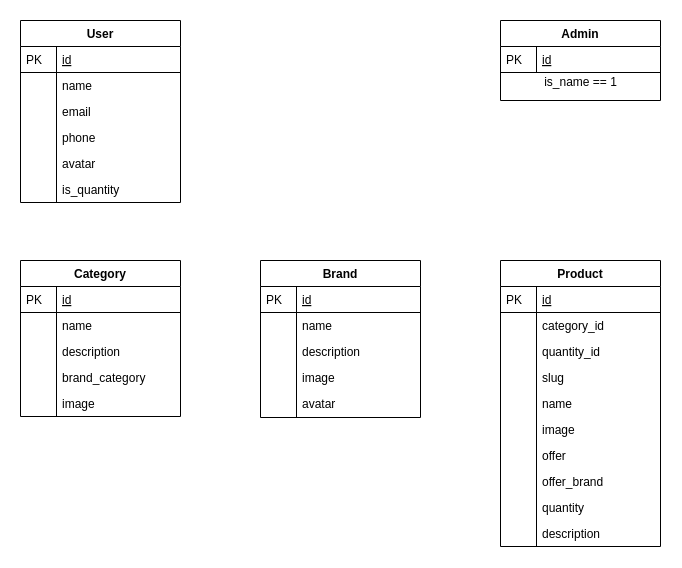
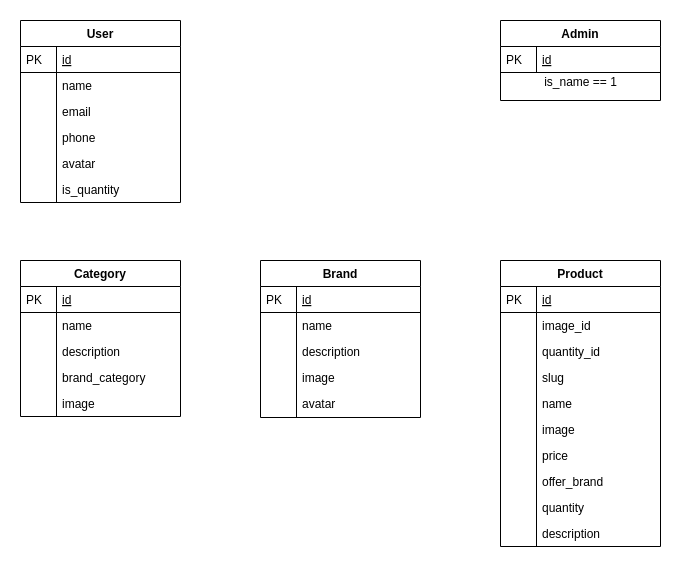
  <mxCell id="0" />
  <mxCell id="1" parent="0" />
  <mxCell id="2" value="User" style="swimlane;fontStyle=1;childLayout=stackLayout;horizontal=1;startSize=26;horizontalStack=0;resizeParent=1;resizeLast=0;collapsible=1;marginBottom=0;rounded=0;shadow=0;strokeWidth=1;" vertex="1" parent="1"><mxGeometry x="20" y="20" width="160" height="182" as="geometry"><mxRectangle x="20" y="80" width="160" height="26" as="alternateBounds" /></mxGeometry></mxCell>
  <mxCell id="3" value="id" style="shape=partialRectangle;top=0;left=0;right=0;bottom=1;align=left;verticalAlign=top;fillColor=none;spacingLeft=40;spacingRight=4;overflow=hidden;rotatable=0;points=[[0,0.5],[1,0.5]];portConstraint=eastwest;dropTarget=0;rounded=0;shadow=0;strokeWidth=1;fontStyle=4" vertex="1" parent="2"><mxGeometry y="26" width="160" height="26" as="geometry" /></mxCell>
  <mxCell id="4" value="PK" style="shape=partialRectangle;top=0;left=0;bottom=0;fillColor=none;align=left;verticalAlign=top;spacingLeft=4;spacingRight=4;overflow=hidden;rotatable=0;points=[];portConstraint=eastwest;part=1;" vertex="1" connectable="0" parent="3"><mxGeometry width="36" height="26" as="geometry" /></mxCell>
  <mxCell id="5" value="name" style="shape=partialRectangle;top=0;left=0;right=0;bottom=0;align=left;verticalAlign=top;fillColor=none;spacingLeft=40;spacingRight=4;overflow=hidden;rotatable=0;points=[[0,0.5],[1,0.5]];portConstraint=eastwest;dropTarget=0;rounded=0;shadow=0;strokeWidth=1;" vertex="1" parent="2"><mxGeometry y="52" width="160" height="26" as="geometry" /></mxCell>
  <mxCell id="6" value="" style="shape=partialRectangle;top=0;left=0;bottom=0;fillColor=none;align=left;verticalAlign=top;spacingLeft=4;spacingRight=4;overflow=hidden;rotatable=0;points=[];portConstraint=eastwest;part=1;" vertex="1" connectable="0" parent="5"><mxGeometry width="36" height="26" as="geometry" /></mxCell>
  <mxCell id="7" value="email" style="shape=partialRectangle;top=0;left=0;right=0;bottom=0;align=left;verticalAlign=top;fillColor=none;spacingLeft=40;spacingRight=4;overflow=hidden;rotatable=0;points=[[0,0.5],[1,0.5]];portConstraint=eastwest;dropTarget=0;rounded=0;shadow=0;strokeWidth=1;" vertex="1" parent="2"><mxGeometry y="78" width="160" height="26" as="geometry" /></mxCell>
  <mxCell id="8" value="" style="shape=partialRectangle;top=0;left=0;bottom=0;fillColor=none;align=left;verticalAlign=top;spacingLeft=4;spacingRight=4;overflow=hidden;rotatable=0;points=[];portConstraint=eastwest;part=1;" vertex="1" connectable="0" parent="7"><mxGeometry width="36" height="26" as="geometry" /></mxCell>
  <mxCell id="9" value="phone" style="shape=partialRectangle;top=0;left=0;right=0;bottom=0;align=left;verticalAlign=top;fillColor=none;spacingLeft=40;spacingRight=4;overflow=hidden;rotatable=0;points=[[0,0.5],[1,0.5]];portConstraint=eastwest;dropTarget=0;rounded=0;shadow=0;strokeWidth=1;" vertex="1" parent="2"><mxGeometry y="104" width="160" height="26" as="geometry" /></mxCell>
  <mxCell id="10" value="" style="shape=partialRectangle;top=0;left=0;bottom=0;fillColor=none;align=left;verticalAlign=top;spacingLeft=4;spacingRight=4;overflow=hidden;rotatable=0;points=[];portConstraint=eastwest;part=1;" vertex="1" connectable="0" parent="9"><mxGeometry width="36" height="26" as="geometry" /></mxCell>
  <mxCell id="11" value="avatar" style="shape=partialRectangle;top=0;left=0;right=0;bottom=0;align=left;verticalAlign=top;fillColor=none;spacingLeft=40;spacingRight=4;overflow=hidden;rotatable=0;points=[[0,0.5],[1,0.5]];portConstraint=eastwest;dropTarget=0;rounded=0;shadow=0;strokeWidth=1;" vertex="1" parent="2"><mxGeometry y="130" width="160" height="26" as="geometry" /></mxCell>
  <mxCell id="12" value="" style="shape=partialRectangle;top=0;left=0;bottom=0;fillColor=none;align=left;verticalAlign=top;spacingLeft=4;spacingRight=4;overflow=hidden;rotatable=0;points=[];portConstraint=eastwest;part=1;" vertex="1" connectable="0" parent="11"><mxGeometry width="36" height="26" as="geometry" /></mxCell>
  <mxCell id="13" value="is_quantity" style="shape=partialRectangle;top=0;left=0;right=0;bottom=0;align=left;verticalAlign=top;fillColor=none;spacingLeft=40;spacingRight=4;overflow=hidden;rotatable=0;points=[[0,0.5],[1,0.5]];portConstraint=eastwest;dropTarget=0;rounded=0;shadow=0;strokeWidth=1;" vertex="1" parent="2"><mxGeometry y="156" width="160" height="26" as="geometry" /></mxCell>
  <mxCell id="14" value="" style="shape=partialRectangle;top=0;left=0;bottom=0;fillColor=none;align=left;verticalAlign=top;spacingLeft=4;spacingRight=4;overflow=hidden;rotatable=0;points=[];portConstraint=eastwest;part=1;" vertex="1" connectable="0" parent="13"><mxGeometry width="36" height="26" as="geometry" /></mxCell>
  <mxCell id="15" value="Category" style="swimlane;fontStyle=1;childLayout=stackLayout;horizontal=1;startSize=26;horizontalStack=0;resizeParent=1;resizeLast=0;collapsible=1;marginBottom=0;rounded=0;shadow=0;strokeWidth=1;" vertex="1" parent="1"><mxGeometry x="20" y="260" width="160" height="156" as="geometry"><mxRectangle x="20" y="80" width="160" height="26" as="alternateBounds" /></mxGeometry></mxCell>
  <mxCell id="16" value="id" style="shape=partialRectangle;top=0;left=0;right=0;bottom=1;align=left;verticalAlign=top;fillColor=none;spacingLeft=40;spacingRight=4;overflow=hidden;rotatable=0;points=[[0,0.5],[1,0.5]];portConstraint=eastwest;dropTarget=0;rounded=0;shadow=0;strokeWidth=1;fontStyle=4" vertex="1" parent="15"><mxGeometry y="26" width="160" height="26" as="geometry" /></mxCell>
  <mxCell id="17" value="PK" style="shape=partialRectangle;top=0;left=0;bottom=0;fillColor=none;align=left;verticalAlign=top;spacingLeft=4;spacingRight=4;overflow=hidden;rotatable=0;points=[];portConstraint=eastwest;part=1;" vertex="1" connectable="0" parent="16"><mxGeometry width="36" height="26" as="geometry" /></mxCell>
  <mxCell id="18" value="name" style="shape=partialRectangle;top=0;left=0;right=0;bottom=0;align=left;verticalAlign=top;fillColor=none;spacingLeft=40;spacingRight=4;overflow=hidden;rotatable=0;points=[[0,0.5],[1,0.5]];portConstraint=eastwest;dropTarget=0;rounded=0;shadow=0;strokeWidth=1;" vertex="1" parent="15"><mxGeometry y="52" width="160" height="26" as="geometry" /></mxCell>
  <mxCell id="19" value="" style="shape=partialRectangle;top=0;left=0;bottom=0;fillColor=none;align=left;verticalAlign=top;spacingLeft=4;spacingRight=4;overflow=hidden;rotatable=0;points=[];portConstraint=eastwest;part=1;" vertex="1" connectable="0" parent="18"><mxGeometry width="36" height="26" as="geometry" /></mxCell>
  <mxCell id="20" value="description" style="shape=partialRectangle;top=0;left=0;right=0;bottom=0;align=left;verticalAlign=top;fillColor=none;spacingLeft=40;spacingRight=4;overflow=hidden;rotatable=0;points=[[0,0.5],[1,0.5]];portConstraint=eastwest;dropTarget=0;rounded=0;shadow=0;strokeWidth=1;" vertex="1" parent="15"><mxGeometry y="78" width="160" height="26" as="geometry" /></mxCell>
  <mxCell id="21" value="" style="shape=partialRectangle;top=0;left=0;bottom=0;fillColor=none;align=left;verticalAlign=top;spacingLeft=4;spacingRight=4;overflow=hidden;rotatable=0;points=[];portConstraint=eastwest;part=1;" vertex="1" connectable="0" parent="20"><mxGeometry width="36" height="26" as="geometry" /></mxCell>
  <mxCell id="22" value="brand_category" style="shape=partialRectangle;top=0;left=0;right=0;bottom=0;align=left;verticalAlign=top;fillColor=none;spacingLeft=40;spacingRight=4;overflow=hidden;rotatable=0;points=[[0,0.5],[1,0.5]];portConstraint=eastwest;dropTarget=0;rounded=0;shadow=0;strokeWidth=1;" vertex="1" parent="15"><mxGeometry y="104" width="160" height="26" as="geometry" /></mxCell>
  <mxCell id="23" value="" style="shape=partialRectangle;top=0;left=0;bottom=0;fillColor=none;align=left;verticalAlign=top;spacingLeft=4;spacingRight=4;overflow=hidden;rotatable=0;points=[];portConstraint=eastwest;part=1;" vertex="1" connectable="0" parent="22"><mxGeometry width="36" height="26" as="geometry" /></mxCell>
  <mxCell id="24" value="image" style="shape=partialRectangle;top=0;left=0;right=0;bottom=0;align=left;verticalAlign=top;fillColor=none;spacingLeft=40;spacingRight=4;overflow=hidden;rotatable=0;points=[[0,0.5],[1,0.5]];portConstraint=eastwest;dropTarget=0;rounded=0;shadow=0;strokeWidth=1;" vertex="1" parent="15"><mxGeometry y="130" width="160" height="26" as="geometry" /></mxCell>
  <mxCell id="25" value="" style="shape=partialRectangle;top=0;left=0;bottom=0;fillColor=none;align=left;verticalAlign=top;spacingLeft=4;spacingRight=4;overflow=hidden;rotatable=0;points=[];portConstraint=eastwest;part=1;" vertex="1" connectable="0" parent="24"><mxGeometry width="36" height="26" as="geometry" /></mxCell>
  <mxCell id="26" value="Brand" style="swimlane;fontStyle=1;childLayout=stackLayout;horizontal=1;startSize=26;horizontalStack=0;resizeParent=1;resizeLast=0;collapsible=1;marginBottom=0;rounded=0;shadow=0;strokeWidth=1;" vertex="1" parent="1"><mxGeometry x="260" y="260" width="160" height="157" as="geometry"><mxRectangle x="20" y="80" width="160" height="26" as="alternateBounds" /></mxGeometry></mxCell>
  <mxCell id="27" value="id" style="shape=partialRectangle;top=0;left=0;right=0;bottom=1;align=left;verticalAlign=top;fillColor=none;spacingLeft=40;spacingRight=4;overflow=hidden;rotatable=0;points=[[0,0.5],[1,0.5]];portConstraint=eastwest;dropTarget=0;rounded=0;shadow=0;strokeWidth=1;fontStyle=4" vertex="1" parent="26"><mxGeometry y="26" width="160" height="26" as="geometry" /></mxCell>
  <mxCell id="28" value="PK" style="shape=partialRectangle;top=0;left=0;bottom=0;fillColor=none;align=left;verticalAlign=top;spacingLeft=4;spacingRight=4;overflow=hidden;rotatable=0;points=[];portConstraint=eastwest;part=1;" vertex="1" connectable="0" parent="27"><mxGeometry width="36" height="26" as="geometry" /></mxCell>
  <mxCell id="29" value="name" style="shape=partialRectangle;top=0;left=0;right=0;bottom=0;align=left;verticalAlign=top;fillColor=none;spacingLeft=40;spacingRight=4;overflow=hidden;rotatable=0;points=[[0,0.5],[1,0.5]];portConstraint=eastwest;dropTarget=0;rounded=0;shadow=0;strokeWidth=1;" vertex="1" parent="26"><mxGeometry y="52" width="160" height="26" as="geometry" /></mxCell>
  <mxCell id="30" value="" style="shape=partialRectangle;top=0;left=0;bottom=0;fillColor=none;align=left;verticalAlign=top;spacingLeft=4;spacingRight=4;overflow=hidden;rotatable=0;points=[];portConstraint=eastwest;part=1;" vertex="1" connectable="0" parent="29"><mxGeometry width="36" height="26" as="geometry" /></mxCell>
  <mxCell id="31" value="description" style="shape=partialRectangle;top=0;left=0;right=0;bottom=0;align=left;verticalAlign=top;fillColor=none;spacingLeft=40;spacingRight=4;overflow=hidden;rotatable=0;points=[[0,0.5],[1,0.5]];portConstraint=eastwest;dropTarget=0;rounded=0;shadow=0;strokeWidth=1;" vertex="1" parent="26"><mxGeometry y="78" width="160" height="26" as="geometry" /></mxCell>
  <mxCell id="32" value="" style="shape=partialRectangle;top=0;left=0;bottom=0;fillColor=none;align=left;verticalAlign=top;spacingLeft=4;spacingRight=4;overflow=hidden;rotatable=0;points=[];portConstraint=eastwest;part=1;" vertex="1" connectable="0" parent="31"><mxGeometry width="36" height="26" as="geometry" /></mxCell>
  <mxCell id="33" value="image" style="shape=partialRectangle;top=0;left=0;right=0;bottom=0;align=left;verticalAlign=top;fillColor=none;spacingLeft=40;spacingRight=4;overflow=hidden;rotatable=0;points=[[0,0.5],[1,0.5]];portConstraint=eastwest;dropTarget=0;rounded=0;shadow=0;strokeWidth=1;" vertex="1" parent="26"><mxGeometry y="104" width="160" height="26" as="geometry" /></mxCell>
  <mxCell id="34" value="" style="shape=partialRectangle;top=0;left=0;bottom=0;fillColor=none;align=left;verticalAlign=top;spacingLeft=4;spacingRight=4;overflow=hidden;rotatable=0;points=[];portConstraint=eastwest;part=1;" vertex="1" connectable="0" parent="33"><mxGeometry width="36" height="26" as="geometry" /></mxCell>
  <mxCell id="35" value="avatar" style="shape=partialRectangle;top=0;left=0;right=0;bottom=0;align=left;verticalAlign=top;fillColor=none;spacingLeft=40;spacingRight=4;overflow=hidden;rotatable=0;points=[[0,0.5],[1,0.5]];portConstraint=eastwest;dropTarget=0;rounded=0;shadow=0;strokeWidth=1;" vertex="1" parent="26"><mxGeometry y="130" width="160" height="26" as="geometry" /></mxCell>
  <mxCell id="36" value="" style="shape=partialRectangle;top=0;left=0;bottom=0;fillColor=none;align=left;verticalAlign=top;spacingLeft=4;spacingRight=4;overflow=hidden;rotatable=0;points=[];portConstraint=eastwest;part=1;" vertex="1" connectable="0" parent="35"><mxGeometry width="36" height="26" as="geometry" /></mxCell>
  <mxCell id="37" value="Product" style="swimlane;fontStyle=1;childLayout=stackLayout;horizontal=1;startSize=26;horizontalStack=0;resizeParent=1;resizeLast=0;collapsible=1;marginBottom=0;rounded=0;shadow=0;strokeWidth=1;" vertex="1" parent="1"><mxGeometry x="500" y="260" width="160" height="286" as="geometry"><mxRectangle x="20" y="80" width="160" height="26" as="alternateBounds" /></mxGeometry></mxCell>
  <mxCell id="38" value="id" style="shape=partialRectangle;top=0;left=0;right=0;bottom=1;align=left;verticalAlign=top;fillColor=none;spacingLeft=40;spacingRight=4;overflow=hidden;rotatable=0;points=[[0,0.5],[1,0.5]];portConstraint=eastwest;dropTarget=0;rounded=0;shadow=0;strokeWidth=1;fontStyle=4" vertex="1" parent="37"><mxGeometry y="26" width="160" height="26" as="geometry" /></mxCell>
  <mxCell id="39" value="PK" style="shape=partialRectangle;top=0;left=0;bottom=0;fillColor=none;align=left;verticalAlign=top;spacingLeft=4;spacingRight=4;overflow=hidden;rotatable=0;points=[];portConstraint=eastwest;part=1;" vertex="1" connectable="0" parent="38"><mxGeometry width="36" height="26" as="geometry" /></mxCell>
- <mxCell id="40" value="category_id" style="shape=partialRectangle;top=0;left=0;right=0;bottom=0;align=left;verticalAlign=top;fillColor=none;spacingLeft=40;spacingRight=4;overflow=hidden;rotatable=0;points=[[0,0.5],[1,0.5]];portConstraint=eastwest;dropTarget=0;rounded=0;shadow=0;strokeWidth=1;" vertex="1" parent="37"><mxGeometry y="52" width="160" height="26" as="geometry" /></mxCell>
+ <mxCell id="40" value="image_id" style="shape=partialRectangle;top=0;left=0;right=0;bottom=0;align=left;verticalAlign=top;fillColor=none;spacingLeft=40;spacingRight=4;overflow=hidden;rotatable=0;points=[[0,0.5],[1,0.5]];portConstraint=eastwest;dropTarget=0;rounded=0;shadow=0;strokeWidth=1;" vertex="1" parent="37"><mxGeometry y="52" width="160" height="26" as="geometry" /></mxCell>
  <mxCell id="41" value="" style="shape=partialRectangle;top=0;left=0;bottom=0;fillColor=none;align=left;verticalAlign=top;spacingLeft=4;spacingRight=4;overflow=hidden;rotatable=0;points=[];portConstraint=eastwest;part=1;" vertex="1" connectable="0" parent="40"><mxGeometry width="36" height="26" as="geometry" /></mxCell>
  <mxCell id="42" value="quantity_id" style="shape=partialRectangle;top=0;left=0;right=0;bottom=0;align=left;verticalAlign=top;fillColor=none;spacingLeft=40;spacingRight=4;overflow=hidden;rotatable=0;points=[[0,0.5],[1,0.5]];portConstraint=eastwest;dropTarget=0;rounded=0;shadow=0;strokeWidth=1;" vertex="1" parent="37"><mxGeometry y="78" width="160" height="26" as="geometry" /></mxCell>
  <mxCell id="43" value="" style="shape=partialRectangle;top=0;left=0;bottom=0;fillColor=none;align=left;verticalAlign=top;spacingLeft=4;spacingRight=4;overflow=hidden;rotatable=0;points=[];portConstraint=eastwest;part=1;" vertex="1" connectable="0" parent="42"><mxGeometry width="36" height="26" as="geometry" /></mxCell>
  <mxCell id="44" value="slug" style="shape=partialRectangle;top=0;left=0;right=0;bottom=0;align=left;verticalAlign=top;fillColor=none;spacingLeft=40;spacingRight=4;overflow=hidden;rotatable=0;points=[[0,0.5],[1,0.5]];portConstraint=eastwest;dropTarget=0;rounded=0;shadow=0;strokeWidth=1;" vertex="1" parent="37"><mxGeometry y="104" width="160" height="26" as="geometry" /></mxCell>
  <mxCell id="45" value="" style="shape=partialRectangle;top=0;left=0;bottom=0;fillColor=none;align=left;verticalAlign=top;spacingLeft=4;spacingRight=4;overflow=hidden;rotatable=0;points=[];portConstraint=eastwest;part=1;" vertex="1" connectable="0" parent="44"><mxGeometry width="36" height="26" as="geometry" /></mxCell>
  <mxCell id="46" value="name" style="shape=partialRectangle;top=0;left=0;right=0;bottom=0;align=left;verticalAlign=top;fillColor=none;spacingLeft=40;spacingRight=4;overflow=hidden;rotatable=0;points=[[0,0.5],[1,0.5]];portConstraint=eastwest;dropTarget=0;rounded=0;shadow=0;strokeWidth=1;" vertex="1" parent="37"><mxGeometry y="130" width="160" height="26" as="geometry" /></mxCell>
  <mxCell id="47" value="" style="shape=partialRectangle;top=0;left=0;bottom=0;fillColor=none;align=left;verticalAlign=top;spacingLeft=4;spacingRight=4;overflow=hidden;rotatable=0;points=[];portConstraint=eastwest;part=1;" vertex="1" connectable="0" parent="46"><mxGeometry width="36" height="26" as="geometry" /></mxCell>
  <mxCell id="48" value="image" style="shape=partialRectangle;top=0;left=0;right=0;bottom=0;align=left;verticalAlign=top;fillColor=none;spacingLeft=40;spacingRight=4;overflow=hidden;rotatable=0;points=[[0,0.5],[1,0.5]];portConstraint=eastwest;dropTarget=0;rounded=0;shadow=0;strokeWidth=1;" vertex="1" parent="37"><mxGeometry y="156" width="160" height="26" as="geometry" /></mxCell>
  <mxCell id="49" value="" style="shape=partialRectangle;top=0;left=0;bottom=0;fillColor=none;align=left;verticalAlign=top;spacingLeft=4;spacingRight=4;overflow=hidden;rotatable=0;points=[];portConstraint=eastwest;part=1;" vertex="1" connectable="0" parent="48"><mxGeometry width="36" height="26" as="geometry" /></mxCell>
- <mxCell id="50" value="offer" style="shape=partialRectangle;top=0;left=0;right=0;bottom=0;align=left;verticalAlign=top;fillColor=none;spacingLeft=40;spacingRight=4;overflow=hidden;rotatable=0;points=[[0,0.5],[1,0.5]];portConstraint=eastwest;dropTarget=0;rounded=0;shadow=0;strokeWidth=1;" vertex="1" parent="37"><mxGeometry y="182" width="160" height="26" as="geometry" /></mxCell>
+ <mxCell id="50" value="price" style="shape=partialRectangle;top=0;left=0;right=0;bottom=0;align=left;verticalAlign=top;fillColor=none;spacingLeft=40;spacingRight=4;overflow=hidden;rotatable=0;points=[[0,0.5],[1,0.5]];portConstraint=eastwest;dropTarget=0;rounded=0;shadow=0;strokeWidth=1;" vertex="1" parent="37"><mxGeometry y="182" width="160" height="26" as="geometry" /></mxCell>
  <mxCell id="51" value="" style="shape=partialRectangle;top=0;left=0;bottom=0;fillColor=none;align=left;verticalAlign=top;spacingLeft=4;spacingRight=4;overflow=hidden;rotatable=0;points=[];portConstraint=eastwest;part=1;" vertex="1" connectable="0" parent="50"><mxGeometry width="36" height="26" as="geometry" /></mxCell>
  <mxCell id="52" value="offer_brand" style="shape=partialRectangle;top=0;left=0;right=0;bottom=0;align=left;verticalAlign=top;fillColor=none;spacingLeft=40;spacingRight=4;overflow=hidden;rotatable=0;points=[[0,0.5],[1,0.5]];portConstraint=eastwest;dropTarget=0;rounded=0;shadow=0;strokeWidth=1;" vertex="1" parent="37"><mxGeometry y="208" width="160" height="26" as="geometry" /></mxCell>
  <mxCell id="53" value="" style="shape=partialRectangle;top=0;left=0;bottom=0;fillColor=none;align=left;verticalAlign=top;spacingLeft=4;spacingRight=4;overflow=hidden;rotatable=0;points=[];portConstraint=eastwest;part=1;" vertex="1" connectable="0" parent="52"><mxGeometry width="36" height="26" as="geometry" /></mxCell>
  <mxCell id="54" value="quantity" style="shape=partialRectangle;top=0;left=0;right=0;bottom=0;align=left;verticalAlign=top;fillColor=none;spacingLeft=40;spacingRight=4;overflow=hidden;rotatable=0;points=[[0,0.5],[1,0.5]];portConstraint=eastwest;dropTarget=0;rounded=0;shadow=0;strokeWidth=1;" vertex="1" parent="37"><mxGeometry y="234" width="160" height="26" as="geometry" /></mxCell>
  <mxCell id="55" value="" style="shape=partialRectangle;top=0;left=0;bottom=0;fillColor=none;align=left;verticalAlign=top;spacingLeft=4;spacingRight=4;overflow=hidden;rotatable=0;points=[];portConstraint=eastwest;part=1;" vertex="1" connectable="0" parent="54"><mxGeometry width="36" height="26" as="geometry" /></mxCell>
  <mxCell id="56" value="description" style="shape=partialRectangle;top=0;left=0;right=0;bottom=0;align=left;verticalAlign=top;fillColor=none;spacingLeft=40;spacingRight=4;overflow=hidden;rotatable=0;points=[[0,0.5],[1,0.5]];portConstraint=eastwest;dropTarget=0;rounded=0;shadow=0;strokeWidth=1;" vertex="1" parent="37"><mxGeometry y="260" width="160" height="26" as="geometry" /></mxCell>
  <mxCell id="57" value="" style="shape=partialRectangle;top=0;left=0;bottom=0;fillColor=none;align=left;verticalAlign=top;spacingLeft=4;spacingRight=4;overflow=hidden;rotatable=0;points=[];portConstraint=eastwest;part=1;" vertex="1" connectable="0" parent="56"><mxGeometry width="36" height="26" as="geometry" /></mxCell>
  <mxCell id="58" value="Admin" style="swimlane;fontStyle=1;childLayout=stackLayout;horizontal=1;startSize=26;horizontalStack=0;resizeParent=1;resizeLast=0;collapsible=1;marginBottom=0;rounded=0;shadow=0;strokeWidth=1;" vertex="1" parent="1"><mxGeometry x="500" y="20" width="160" height="80" as="geometry"><mxRectangle x="20" y="80" width="160" height="26" as="alternateBounds" /></mxGeometry></mxCell>
  <mxCell id="59" value="id" style="shape=partialRectangle;top=0;left=0;right=0;bottom=1;align=left;verticalAlign=top;fillColor=none;spacingLeft=40;spacingRight=4;overflow=hidden;rotatable=0;points=[[0,0.5],[1,0.5]];portConstraint=eastwest;dropTarget=0;rounded=0;shadow=0;strokeWidth=1;fontStyle=4" vertex="1" parent="58"><mxGeometry y="26" width="160" height="26" as="geometry" /></mxCell>
  <mxCell id="60" value="PK" style="shape=partialRectangle;top=0;left=0;bottom=0;fillColor=none;align=left;verticalAlign=top;spacingLeft=4;spacingRight=4;overflow=hidden;rotatable=0;points=[];portConstraint=eastwest;part=1;" vertex="1" connectable="0" parent="59"><mxGeometry width="36" height="26" as="geometry" /></mxCell>
  <mxCell id="61" value="is_name == 1" style="text;html=1;align=center;verticalAlign=middle;resizable=0;points=[];autosize=1;" vertex="1" parent="58"><mxGeometry y="52" width="160" height="20" as="geometry" /></mxCell>
